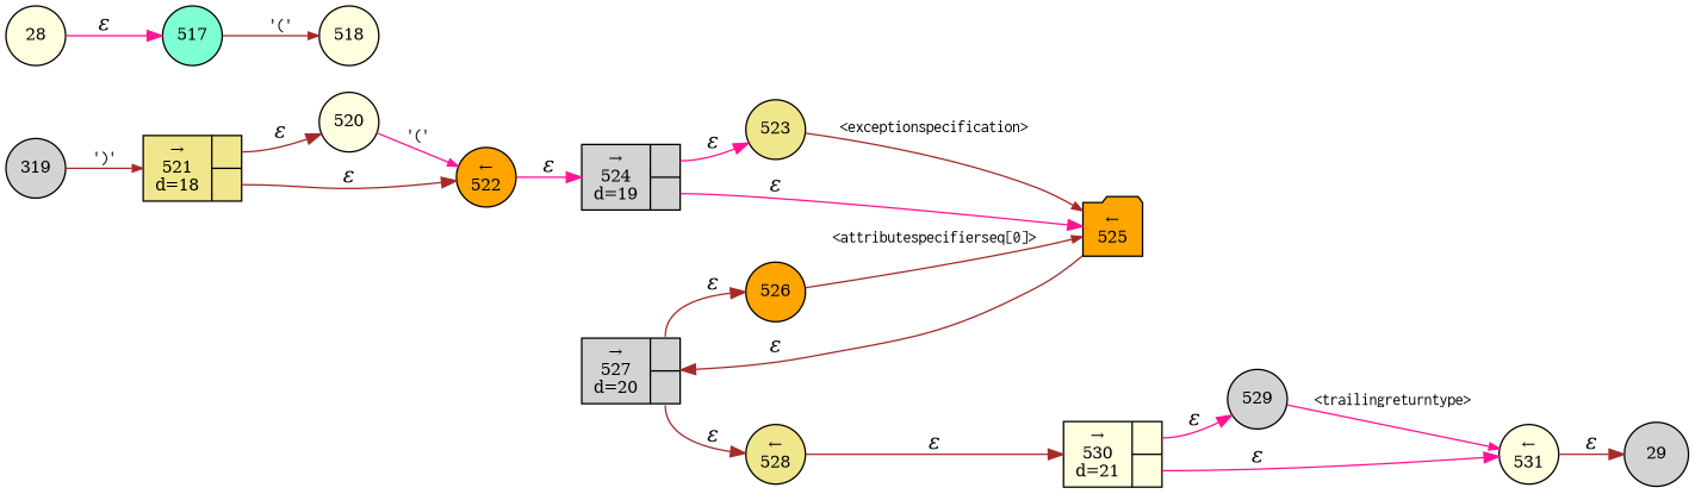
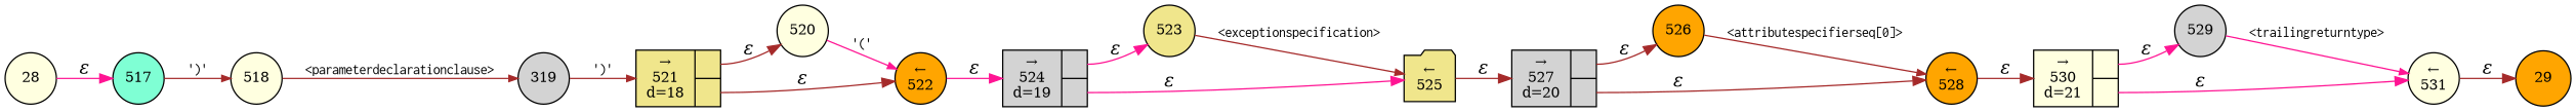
  digraph {
    rankdir=LR
    node [fillcolor=lightgrey fixedsize=true fontsize=11 shape=circle style=filled peripheries=1]
    edge [color=brown fontname="Times-Italic"]
-   n1 [label=29 width=.6 peripheries=""]
+   n1 [fillcolor=orange label=29 width=.6 peripheries=""]
    n2 [fillcolor=aquamarine label=517 width=.55]
    n3 [fillcolor=lightyellow label=518 width=.55]
    n4 [label=319 width=.55]
    n5 [fillcolor=khaki fixedsize=false label="{&rarr;\n521\nd=18|{<p0>|<p1>}}" shape=record]
    n6 [fillcolor=lightyellow label=520 width=.55]
    n7 [fillcolor=orange label="&larr;\n522" width=.55]
    n8 [fixedsize=false label="{&rarr;\n524\nd=19|{<p0>|<p1>}}" shape=record]
    n9 [fillcolor=khaki label=523 width=.55]
-   n10 [fillcolor=orange label="&larr;\n525" shape=folder width=.55]
+   n10 [fillcolor=khaki label="&larr;\n525" shape=folder width=.55]
    n11 [fixedsize=false label="{&rarr;\n527\nd=20|{<p0>|<p1>}}" shape=record]
    n12 [fillcolor=orange label=526 width=.55]
-   n13 [fillcolor=khaki label="&larr;\n528" width=.55]
+   n13 [fillcolor=orange label="&larr;\n528" width=.55]
    n14 [fillcolor=lightyellow fixedsize=false label="{&rarr;\n530\nd=21|{<p0>|<p1>}}" shape=record]
    n15 [label=529 width=.55]
    n16 [fillcolor=lightyellow label="&larr;\n531" width=.55]
    n17 [fillcolor=lightyellow label=28 width=.55]
-   n2 -> n3 [arrowhead=normal arrowsize=.7 fontname=Courier fontsize=11 label="'('"]
+   n2 -> n3 [arrowhead=normal arrowsize=.7 fontname=Courier fontsize=11 label="')'"]
+   n3 -> n4 [arrowhead=normal arrowsize=.7 fontname=Courier fontsize=11 label="<parameterdeclarationclause>"]
    n4 -> n5 [arrowhead=normal arrowsize=.7 fontname=Courier fontsize=11 label="')'"]
    n5 -> n6 [label="&epsilon;" tailport=p0]
    n5 -> n7 [label="&epsilon;" tailport=p1]
    n6 -> n7 [arrowhead=normal arrowsize=.7 color=deeppink fontname=Courier fontsize=11 label="'('"]
    n7 -> n8 [color=deeppink label="&epsilon;"]
    n8 -> n9 [color=deeppink label="&epsilon;" tailport=p0]
    n8 -> n10 [color=deeppink label="&epsilon;" tailport=p1]
    n9 -> n10 [arrowhead=normal arrowsize=.7 fontname=Courier fontsize=11 label="<exceptionspecification>"]
    n10 -> n11 [label="&epsilon;"]
    n11 -> n12 [label="&epsilon;" tailport=p0]
    n11 -> n13 [label="&epsilon;" tailport=p1]
-   n12 -> n10 [arrowhead=normal arrowsize=.7 fontname=Courier fontsize=11 label="<attributespecifierseq[0]>"]
+   n12 -> n13 [arrowhead=normal arrowsize=.7 fontname=Courier fontsize=11 label="<attributespecifierseq[0]>"]
    n13 -> n14 [label="&epsilon;"]
    n14 -> n15 [color=deeppink label="&epsilon;" tailport=p0]
    n14 -> n16 [color=deeppink label="&epsilon;" tailport=p1]
    n15 -> n16 [arrowhead=normal arrowsize=.7 color=deeppink fontname=Courier fontsize=11 label="<trailingreturntype>"]
    n16 -> n1 [label="&epsilon;"]
    n17 -> n2 [color=deeppink label="&epsilon;"]
  }
